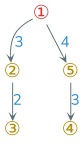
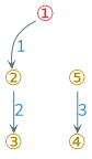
  digraph {
    fontname=Nunito
    nodesep=0.6
    rankdir=TB
    ranksep=0.3
    node [color="#586e75" fontcolor="#b58900" fontname=Nunito fontsize=20 shape=plain]
    edge [arrowhead=vee arrowsize=0.6 color="#586e75" fontcolor="#268bd2" fontname=Nunito fontsize=16]
    "①" [fontcolor="#dc322f"]
    "②"
    "⑤"
    "③"
    "④"
-   "①" -> "②" [label=3]
-   "①" -> "⑤" [label=4]
+   "①" -> "②" [label=1]
    "②" -> "③" [label=2]
    "⑤" -> "④" [label=3]
  }
